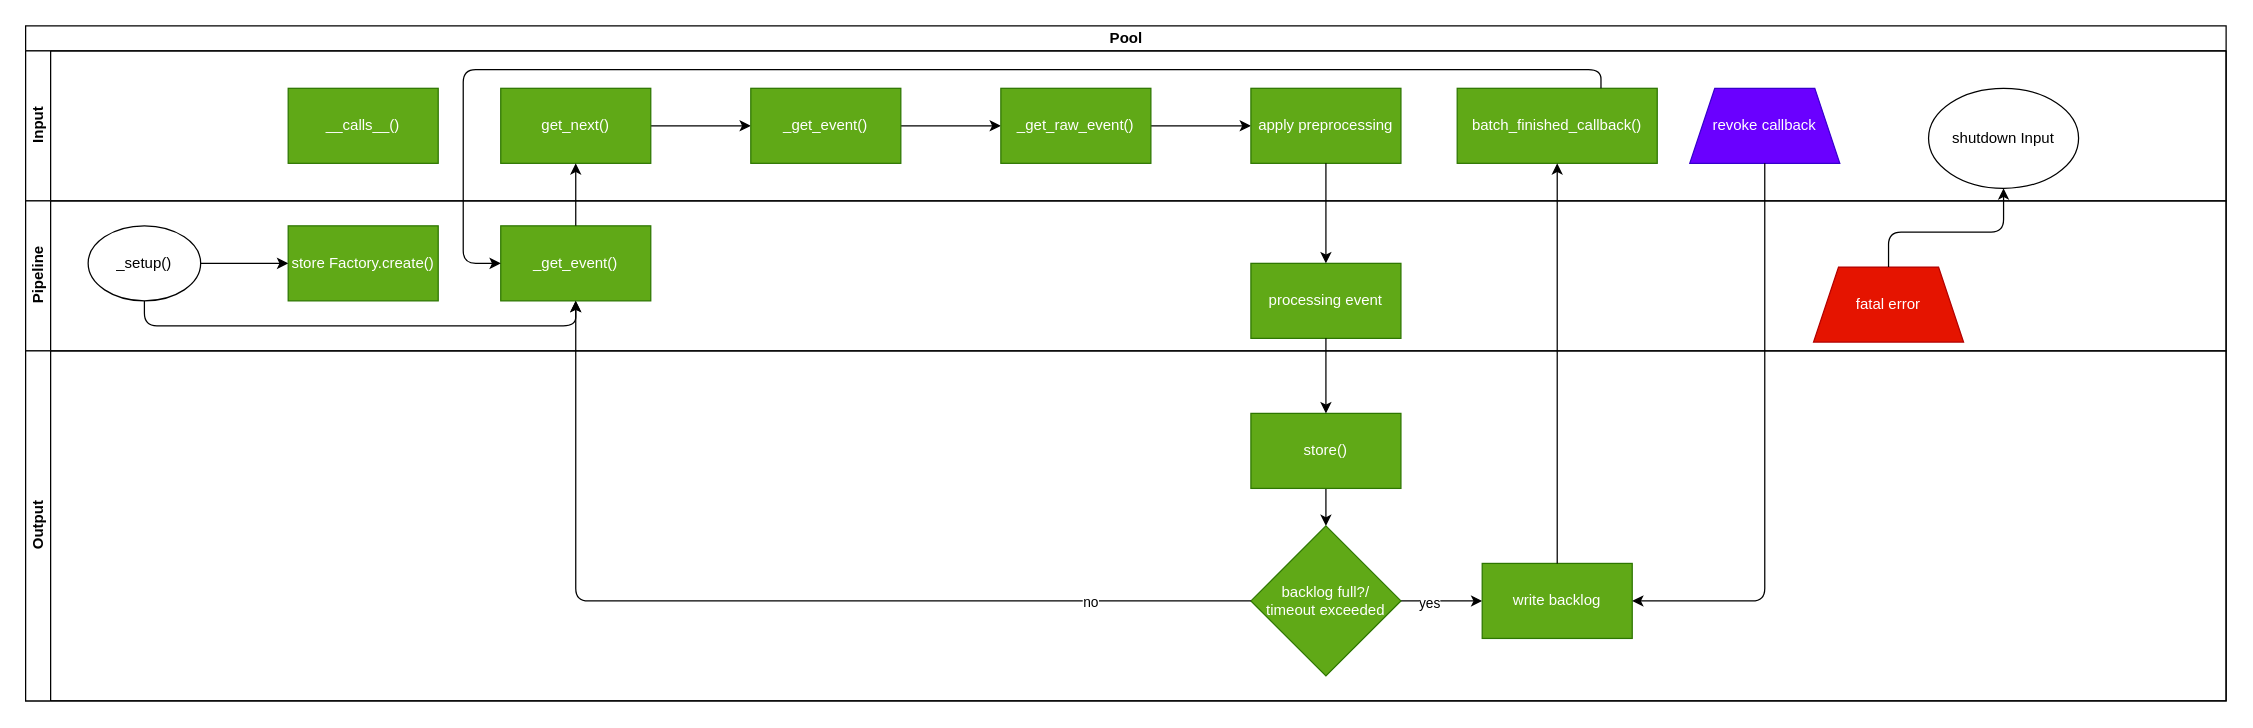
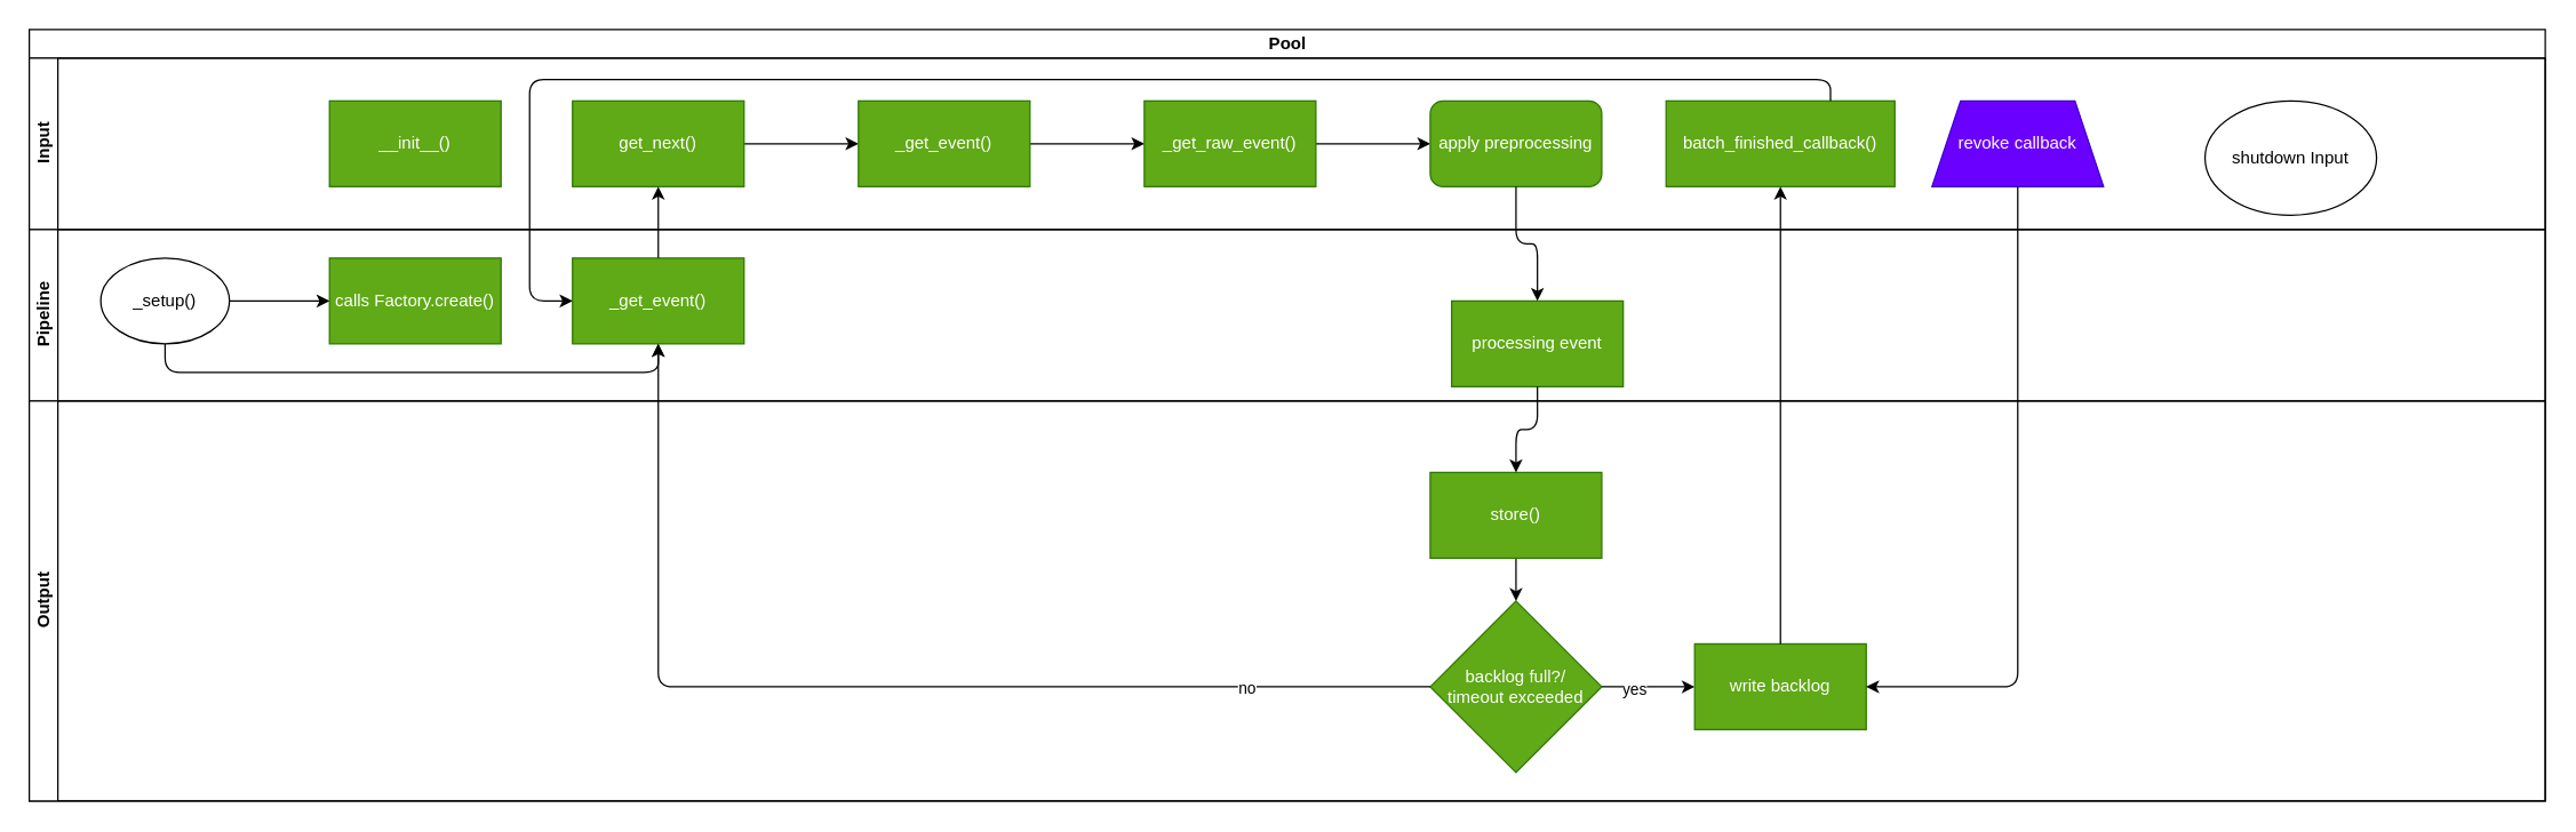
  <mxCell id="0" />
  <mxCell id="1" parent="0" />
  <mxCell id="2" value="Pool" style="swimlane;childLayout=stackLayout;resizeParent=1;resizeParentMax=0;horizontal=1;startSize=20;horizontalStack=0;html=1;" parent="1" vertex="1"><mxGeometry x="20" y="20" width="1760" height="540" as="geometry" /></mxCell>
  <mxCell id="3" value="Input" style="swimlane;startSize=20;horizontal=0;html=1;" parent="2" vertex="1"><mxGeometry y="20" width="1760" height="120" as="geometry" /></mxCell>
- <mxCell id="4" value="__calls__()" style="whiteSpace=wrap;html=1;fillColor=#60a917;fontColor=#ffffff;strokeColor=#2D7600;" parent="3" vertex="1"><mxGeometry x="210" y="30" width="120" height="60" as="geometry" /></mxCell>
+ <mxCell id="4" value="__init__()" style="whiteSpace=wrap;html=1;fillColor=#60a917;fontColor=#ffffff;strokeColor=#2D7600;" parent="3" vertex="1"><mxGeometry x="210" y="30" width="120" height="60" as="geometry" /></mxCell>
  <mxCell id="5" value="" style="edgeStyle=orthogonalEdgeStyle;html=1;" parent="3" source="6" target="8" edge="1"><mxGeometry relative="1" as="geometry" /></mxCell>
  <mxCell id="6" value="get_next()" style="whiteSpace=wrap;html=1;rounded=0;fillColor=#60a917;fontColor=#ffffff;strokeColor=#2D7600;" parent="3" vertex="1"><mxGeometry x="380" y="30" width="120" height="60" as="geometry" /></mxCell>
  <mxCell id="7" value="" style="edgeStyle=orthogonalEdgeStyle;html=1;" parent="3" source="8" target="10" edge="1"><mxGeometry relative="1" as="geometry" /></mxCell>
  <mxCell id="8" value="_get_event()" style="whiteSpace=wrap;html=1;rounded=0;fillColor=#60a917;fontColor=#ffffff;strokeColor=#2D7600;" parent="3" vertex="1"><mxGeometry x="580" y="30" width="120" height="60" as="geometry" /></mxCell>
  <mxCell id="9" value="" style="edgeStyle=orthogonalEdgeStyle;html=1;" parent="3" source="10" target="11" edge="1"><mxGeometry relative="1" as="geometry" /></mxCell>
  <mxCell id="10" value="_get_raw_event()" style="whiteSpace=wrap;html=1;rounded=0;fillColor=#60a917;fontColor=#ffffff;strokeColor=#2D7600;" parent="3" vertex="1"><mxGeometry x="780" y="30" width="120" height="60" as="geometry" /></mxCell>
- <mxCell id="11" value="apply preprocessing" style="whiteSpace=wrap;html=1;rounded=0;fillColor=#60a917;fontColor=#ffffff;strokeColor=#2D7600;" parent="3" vertex="1"><mxGeometry x="980" y="30" width="120" height="60" as="geometry" /></mxCell>
+ <mxCell id="11" value="apply preprocessing" style="whiteSpace=wrap;html=1;fillColor=#60a917;fontColor=#ffffff;strokeColor=#2D7600;rounded=1;" parent="3" vertex="1"><mxGeometry x="980" y="30" width="120" height="60" as="geometry" /></mxCell>
  <mxCell id="12" value="batch_finished_callback()" style="rounded=0;whiteSpace=wrap;html=1;fillColor=#60a917;fontColor=#ffffff;strokeColor=#2D7600;" parent="3" vertex="1"><mxGeometry x="1145" y="30" width="160" height="60" as="geometry" /></mxCell>
  <mxCell id="13" value="shutdown Input" style="ellipse;whiteSpace=wrap;html=1;" parent="3" vertex="1"><mxGeometry x="1522" y="30" width="120" height="80" as="geometry" /></mxCell>
  <mxCell id="14" value="revoke callback" style="shape=trapezoid;perimeter=trapezoidPerimeter;whiteSpace=wrap;html=1;fixedSize=1;fillColor=#6a00ff;strokeColor=#3700CC;fontColor=#ffffff;" vertex="1" parent="3"><mxGeometry x="1331" y="30" width="120" height="60" as="geometry" /></mxCell>
  <mxCell id="15" value="Pipeline" style="swimlane;startSize=20;horizontal=0;html=1;" parent="2" vertex="1"><mxGeometry y="140" width="1760" height="120" as="geometry" /></mxCell>
  <mxCell id="16" style="edgeStyle=orthogonalEdgeStyle;html=1;entryX=0.5;entryY=1;entryDx=0;entryDy=0;" parent="15" source="17" target="20" edge="1"><mxGeometry relative="1" as="geometry"><Array as="points"><mxPoint x="95" y="100" /><mxPoint x="440" y="100" /></Array></mxGeometry></mxCell>
  <mxCell id="17" value="_setup()" style="ellipse;whiteSpace=wrap;html=1;" parent="15" vertex="1"><mxGeometry x="50" y="20" width="90" height="60" as="geometry" /></mxCell>
- <mxCell id="18" value="store Factory.create()" style="whiteSpace=wrap;html=1;fillColor=#60a917;fontColor=#ffffff;strokeColor=#2D7600;" parent="15" vertex="1"><mxGeometry x="210" y="20" width="120" height="60" as="geometry" /></mxCell>
+ <mxCell id="18" value="calls Factory.create()" style="whiteSpace=wrap;html=1;fillColor=#60a917;fontColor=#ffffff;strokeColor=#2D7600;" parent="15" vertex="1"><mxGeometry x="210" y="20" width="120" height="60" as="geometry" /></mxCell>
  <mxCell id="19" value="" style="edgeStyle=none;html=1;" parent="15" source="17" target="18" edge="1"><mxGeometry relative="1" as="geometry" /></mxCell>
  <mxCell id="20" value="_get_event()" style="rounded=0;whiteSpace=wrap;html=1;fillColor=#60a917;fontColor=#ffffff;strokeColor=#2D7600;" parent="15" vertex="1"><mxGeometry x="380" y="20" width="120" height="60" as="geometry" /></mxCell>
- <mxCell id="21" value="processing event" style="whiteSpace=wrap;html=1;rounded=0;fillColor=#60a917;fontColor=#ffffff;strokeColor=#2D7600;" parent="15" vertex="1"><mxGeometry x="980" y="50" width="120" height="60" as="geometry" /></mxCell>
+ <mxCell id="21" value="processing event" style="whiteSpace=wrap;html=1;rounded=0;fillColor=#60a917;fontColor=#ffffff;strokeColor=#2D7600;" parent="15" vertex="1"><mxGeometry x="995" y="50" width="120" height="60" as="geometry" /></mxCell>
  <mxCell id="22" value="Output" style="swimlane;startSize=20;horizontal=0;html=1;" parent="2" vertex="1"><mxGeometry y="260" width="1760" height="280" as="geometry" /></mxCell>
  <mxCell id="23" value="" style="edgeStyle=orthogonalEdgeStyle;html=1;" parent="22" source="24" target="27" edge="1"><mxGeometry relative="1" as="geometry" /></mxCell>
  <mxCell id="24" value="store()" style="whiteSpace=wrap;html=1;rounded=0;fillColor=#60a917;fontColor=#ffffff;strokeColor=#2D7600;" parent="22" vertex="1"><mxGeometry x="980" y="50" width="120" height="60" as="geometry" /></mxCell>
  <mxCell id="25" value="" style="edgeStyle=orthogonalEdgeStyle;html=1;" parent="22" source="27" target="28" edge="1"><mxGeometry relative="1" as="geometry" /></mxCell>
  <mxCell id="26" value="yes" style="edgeLabel;html=1;align=center;verticalAlign=middle;resizable=0;points=[];" parent="25" vertex="1" connectable="0"><mxGeometry x="-0.317" y="-1" relative="1" as="geometry"><mxPoint as="offset" /></mxGeometry></mxCell>
  <mxCell id="27" value="backlog full?/&lt;br&gt;timeout exceeded" style="rhombus;whiteSpace=wrap;html=1;rounded=0;fillColor=#60a917;fontColor=#ffffff;strokeColor=#2D7600;" parent="22" vertex="1"><mxGeometry x="980" y="140" width="120" height="120" as="geometry" /></mxCell>
  <mxCell id="28" value="write backlog" style="whiteSpace=wrap;html=1;rounded=0;fillColor=#60a917;fontColor=#ffffff;strokeColor=#2D7600;" parent="22" vertex="1"><mxGeometry x="1165" y="170" width="120" height="60" as="geometry" /></mxCell>
- <mxCell id="29" value="fatal error" style="shape=trapezoid;perimeter=trapezoidPerimeter;whiteSpace=wrap;html=1;fixedSize=1;fillColor=#e51400;fontColor=#ffffff;strokeColor=#B20000;" parent="22" vertex="1"><mxGeometry x="1430" y="-67" width="120" height="60" as="geometry" /></mxCell>
  <mxCell id="30" value="" style="edgeStyle=orthogonalEdgeStyle;html=1;" parent="2" source="20" target="6" edge="1"><mxGeometry relative="1" as="geometry" /></mxCell>
  <mxCell id="31" value="" style="edgeStyle=orthogonalEdgeStyle;html=1;" parent="2" source="11" target="21" edge="1"><mxGeometry relative="1" as="geometry" /></mxCell>
  <mxCell id="32" value="" style="edgeStyle=orthogonalEdgeStyle;html=1;" parent="2" source="21" target="24" edge="1"><mxGeometry relative="1" as="geometry" /></mxCell>
  <mxCell id="33" style="edgeStyle=orthogonalEdgeStyle;html=1;entryX=0.5;entryY=1;entryDx=0;entryDy=0;exitX=0;exitY=0.5;exitDx=0;exitDy=0;" parent="2" source="27" target="20" edge="1"><mxGeometry relative="1" as="geometry"><Array as="points"><mxPoint x="440" y="460" /></Array></mxGeometry></mxCell>
  <mxCell id="34" value="no" style="edgeLabel;html=1;align=center;verticalAlign=middle;resizable=0;points=[];" parent="33" vertex="1" connectable="0"><mxGeometry x="-0.67" relative="1" as="geometry"><mxPoint as="offset" /></mxGeometry></mxCell>
  <mxCell id="35" style="edgeStyle=orthogonalEdgeStyle;html=1;exitX=0.5;exitY=0;exitDx=0;exitDy=0;" parent="2" source="28" target="12" edge="1"><mxGeometry relative="1" as="geometry"><mxPoint x="1230" y="110" as="targetPoint" /><mxPoint x="1330" y="380" as="sourcePoint" /><Array as="points" /></mxGeometry></mxCell>
- <mxCell id="36" style="edgeStyle=orthogonalEdgeStyle;html=1;exitX=0.5;exitY=0;exitDx=0;exitDy=0;" parent="2" source="29" target="13" edge="1"><mxGeometry relative="1" as="geometry"><mxPoint x="1607" y="135" as="targetPoint" /><Array as="points"><mxPoint x="1490" y="165" /><mxPoint x="1582" y="165" /></Array></mxGeometry></mxCell>
  <mxCell id="37" style="edgeStyle=orthogonalEdgeStyle;html=1;entryX=0;entryY=0.5;entryDx=0;entryDy=0;" edge="1" parent="2" source="12" target="20"><mxGeometry relative="1" as="geometry"><Array as="points"><mxPoint x="1260" y="35" /><mxPoint x="350" y="35" /><mxPoint x="350" y="190" /></Array></mxGeometry></mxCell>
  <mxCell id="38" style="edgeStyle=orthogonalEdgeStyle;html=1;entryX=1;entryY=0.5;entryDx=0;entryDy=0;exitX=0.5;exitY=1;exitDx=0;exitDy=0;" edge="1" parent="2" source="14" target="28"><mxGeometry relative="1" as="geometry" /></mxCell>
